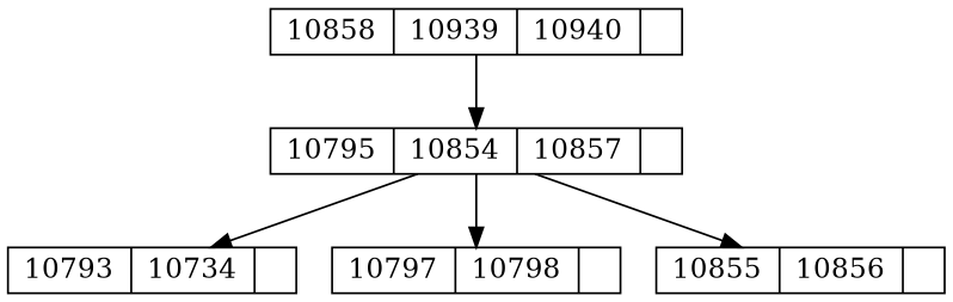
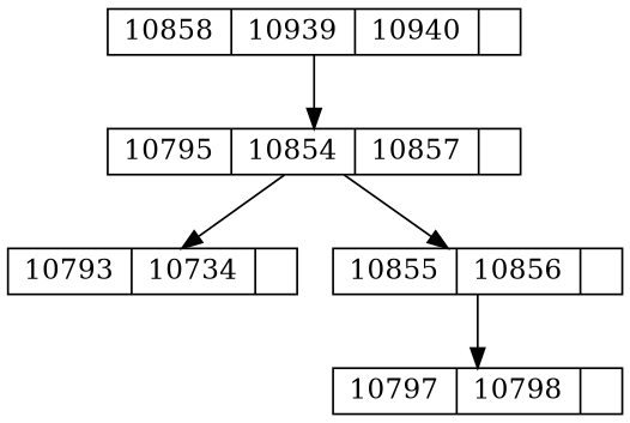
  digraph {
    node [shape=record]
    n1 [height=.1 label="<f0>10795|<f1>10854|<f2>10857|"]
    n2 [height=.1 label="<f0>10793|<f1>10734|"]
    n3 [height=.1 label="<f0>10797|<f1>10798|"]
    n4 [height=.1 label="<f0>10855|<f1>10856|"]
    n5 [height=.1 label="<f0>10858|<f1>10939|<f2>10940|"]
    n1 -> n2
-   n1 -> n3
+   n4 -> n3
    n1 -> n4
    n5 -> n1
  }
